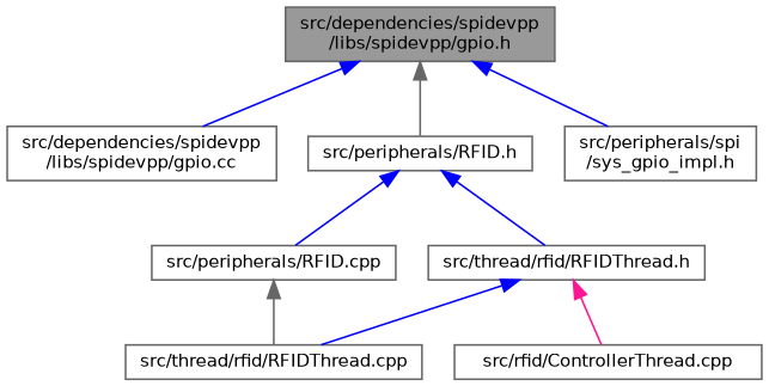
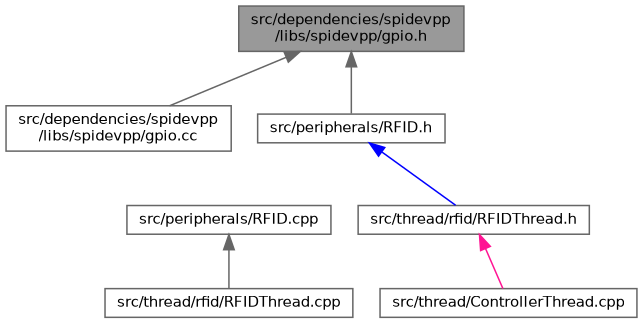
  digraph {
    node [color=grey40 fillcolor=white fontname=Helvetica fontsize=10 shape=box style=filled]
    edge [color=blue dir=back fontname=Helvetica fontsize=10 labelfontname=Helvetica labelfontsize=10 style=solid]
    n1 [color=gray40 fillcolor=grey60 fontcolor=black height=0.2 label="src/dependencies/spidevpp\l/libs/spidevpp/gpio.h" width=0.4]
    n2 [height=0.2 label="src/dependencies/spidevpp\l/libs/spidevpp/gpio.cc" width=0.4]
    n3 [height=0.2 label="src/peripherals/RFID.h" width=0.4]
-   n4 [height=0.2 label="src/peripherals/spi\l/sys_gpio_impl.h" width=0.4]
    n5 [height=0.2 label="src/peripherals/RFID.cpp" width=0.4]
    n6 [height=0.2 label="src/thread/rfid/RFIDThread.h" width=0.4]
    n7 [height=0.2 label="src/thread/rfid/RFIDThread.cpp" width=0.4]
-   n8 [height=0.2 label="src/rfid/ControllerThread.cpp" width=0.4]
-   n1 -> n2
+   n8 [height=0.2 label="src/thread/ControllerThread.cpp" width=0.4]
+   n1 -> n2 [color=gray40]
    n1 -> n3 [color=gray40]
-   n1 -> n4
-   n3 -> n5
    n3 -> n6
    n5 -> n7 [color=gray40]
-   n6 -> n7
    n6 -> n8 [color=deeppink]
  }
